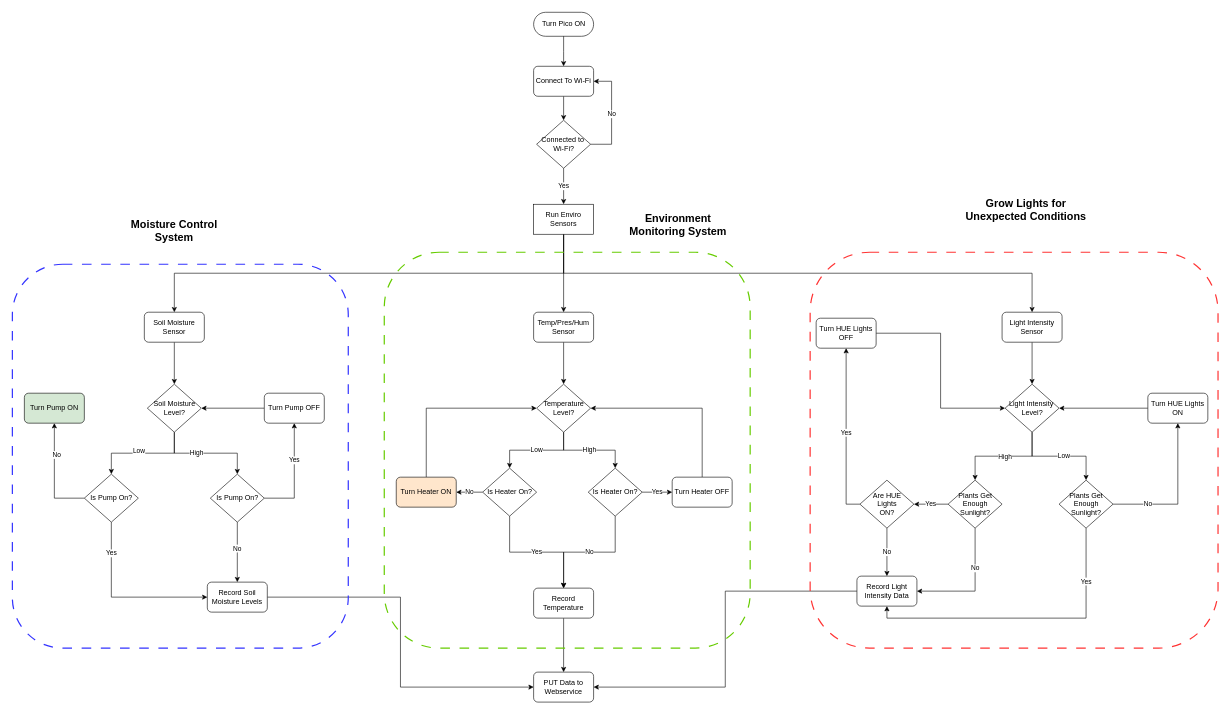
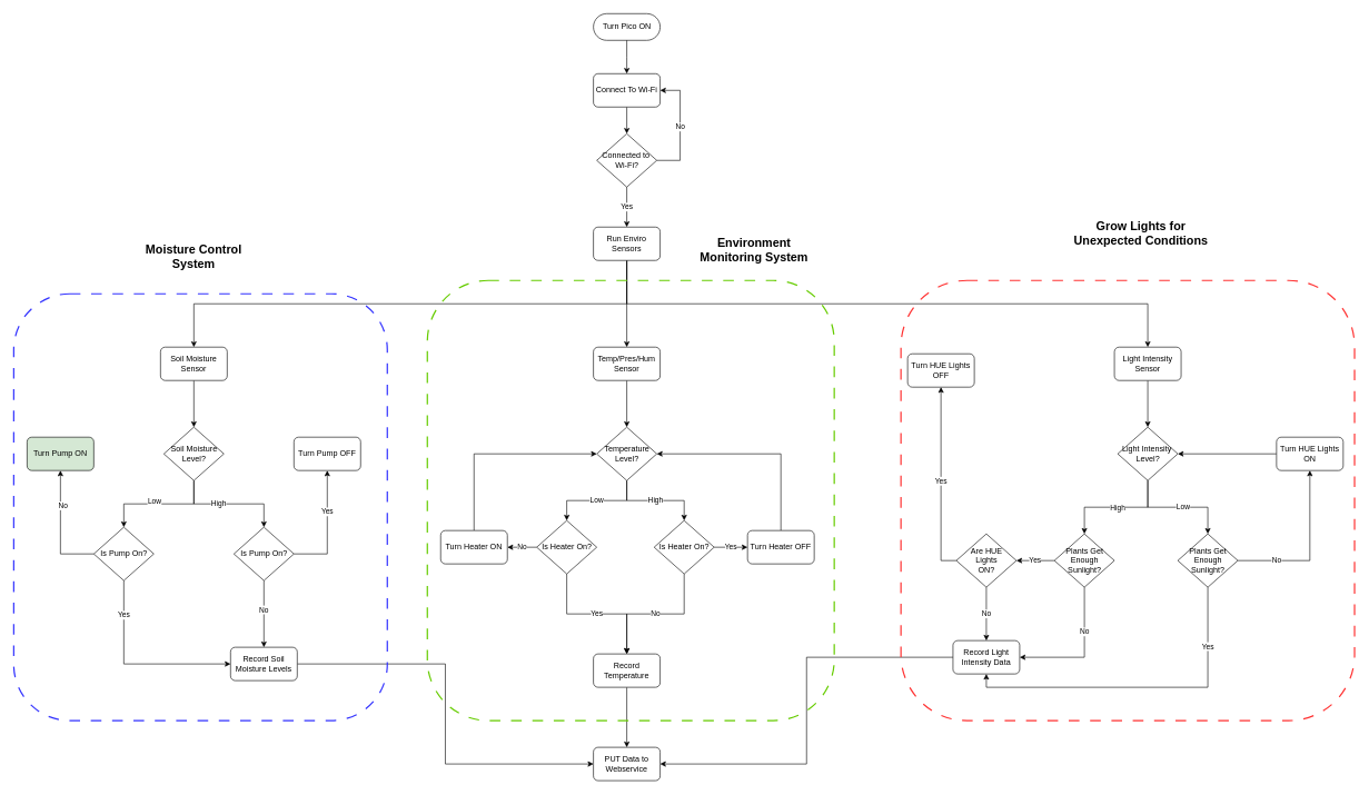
  <mxCell id="0" />
  <mxCell id="1" parent="0" />
  <mxCell id="2" style="edgeStyle=orthogonalEdgeStyle;rounded=0;orthogonalLoop=1;jettySize=auto;html=1;exitX=0.5;exitY=0.5;exitDx=0;exitDy=15;exitPerimeter=0;entryX=0.5;entryY=0;entryDx=0;entryDy=0;" parent="1" source="3" edge="1"><mxGeometry relative="1" as="geometry"><mxPoint x="939" y="110" as="targetPoint" /></mxGeometry></mxCell>
  <mxCell id="3" value="Turn Pico ON" style="html=1;dashed=0;whitespace=wrap;shape=mxgraph.dfd.start" parent="1" vertex="1"><mxGeometry x="889" y="20" width="100" height="40" as="geometry" /></mxCell>
  <mxCell id="4" value="No" style="edgeStyle=orthogonalEdgeStyle;rounded=0;orthogonalLoop=1;jettySize=auto;html=1;exitX=1;exitY=0.5;exitDx=0;exitDy=0;entryX=1;entryY=0.5;entryDx=0;entryDy=0;" parent="1" source="6" target="8" edge="1"><mxGeometry relative="1" as="geometry"><Array as="points"><mxPoint x="1019" y="240" /><mxPoint x="1019" y="135" /></Array></mxGeometry></mxCell>
  <mxCell id="5" value="Yes" style="edgeStyle=orthogonalEdgeStyle;rounded=0;orthogonalLoop=1;jettySize=auto;html=1;exitX=0.5;exitY=1;exitDx=0;exitDy=0;entryX=0.5;entryY=0;entryDx=0;entryDy=0;" parent="1" source="6" target="12" edge="1"><mxGeometry relative="1" as="geometry" /></mxCell>
  <mxCell id="6" value="Connected to&amp;nbsp;&lt;br&gt;Wi-Fi?" style="shape=rhombus;html=1;dashed=0;whitespace=wrap;perimeter=rhombusPerimeter;" parent="1" vertex="1"><mxGeometry x="894" y="200" width="90" height="80" as="geometry" /></mxCell>
  <mxCell id="7" style="edgeStyle=orthogonalEdgeStyle;rounded=0;orthogonalLoop=1;jettySize=auto;html=1;exitX=0.5;exitY=1;exitDx=0;exitDy=0;entryX=0.5;entryY=0;entryDx=0;entryDy=0;" parent="1" source="8" target="6" edge="1"><mxGeometry relative="1" as="geometry" /></mxCell>
  <mxCell id="8" value="Connect To Wi-Fi" style="rounded=1;whiteSpace=wrap;html=1;absoluteArcSize=1;arcSize=14;strokeWidth=1;" parent="1" vertex="1"><mxGeometry x="889" y="110" width="100" height="50" as="geometry" /></mxCell>
  <mxCell id="9" style="edgeStyle=orthogonalEdgeStyle;rounded=0;orthogonalLoop=1;jettySize=auto;html=1;exitX=0.5;exitY=1;exitDx=0;exitDy=0;entryX=0.5;entryY=0;entryDx=0;entryDy=0;" parent="1" source="12" target="18" edge="1"><mxGeometry relative="1" as="geometry" /></mxCell>
  <mxCell id="10" style="edgeStyle=orthogonalEdgeStyle;rounded=0;orthogonalLoop=1;jettySize=auto;html=1;exitX=0.5;exitY=1;exitDx=0;exitDy=0;" parent="1" source="12" target="16" edge="1"><mxGeometry relative="1" as="geometry" /></mxCell>
  <mxCell id="11" style="edgeStyle=orthogonalEdgeStyle;rounded=0;orthogonalLoop=1;jettySize=auto;html=1;exitX=0.5;exitY=1;exitDx=0;exitDy=0;entryX=0.5;entryY=0;entryDx=0;entryDy=0;" parent="1" source="12" target="14" edge="1"><mxGeometry relative="1" as="geometry" /></mxCell>
- <mxCell id="12" value="Run Enviro Sensors" style="whiteSpace=wrap;html=1;absoluteArcSize=1;arcSize=14;strokeWidth=1;rounded=0;" parent="1" vertex="1"><mxGeometry x="889" y="340" width="100" height="50" as="geometry" /></mxCell>
+ <mxCell id="12" value="Run Enviro Sensors" style="rounded=1;whiteSpace=wrap;html=1;absoluteArcSize=1;arcSize=14;strokeWidth=1;" parent="1" vertex="1"><mxGeometry x="889" y="340" width="100" height="50" as="geometry" /></mxCell>
  <mxCell id="13" style="edgeStyle=orthogonalEdgeStyle;rounded=0;orthogonalLoop=1;jettySize=auto;html=1;exitX=0.5;exitY=1;exitDx=0;exitDy=0;entryX=0.5;entryY=0;entryDx=0;entryDy=0;" parent="1" source="14" target="22" edge="1"><mxGeometry relative="1" as="geometry" /></mxCell>
  <mxCell id="14" value="Light Intensity Sensor" style="rounded=1;whiteSpace=wrap;html=1;absoluteArcSize=1;arcSize=14;strokeWidth=1;" parent="1" vertex="1"><mxGeometry x="1670" y="520" width="100" height="50" as="geometry" /></mxCell>
  <mxCell id="15" style="edgeStyle=orthogonalEdgeStyle;rounded=0;orthogonalLoop=1;jettySize=auto;html=1;exitX=0.5;exitY=1;exitDx=0;exitDy=0;" parent="1" source="16" target="40" edge="1"><mxGeometry relative="1" as="geometry" /></mxCell>
  <mxCell id="16" value="Temp/Pres/Hum Sensor" style="rounded=1;whiteSpace=wrap;html=1;absoluteArcSize=1;arcSize=14;strokeWidth=1;" parent="1" vertex="1"><mxGeometry x="889" y="520" width="100" height="50" as="geometry" /></mxCell>
  <mxCell id="17" style="edgeStyle=orthogonalEdgeStyle;rounded=0;orthogonalLoop=1;jettySize=auto;html=1;exitX=0.5;exitY=1;exitDx=0;exitDy=0;entryX=0.5;entryY=0;entryDx=0;entryDy=0;" parent="1" source="18" target="30" edge="1"><mxGeometry relative="1" as="geometry" /></mxCell>
  <mxCell id="18" value="Soil Moisture Sensor" style="rounded=1;whiteSpace=wrap;html=1;absoluteArcSize=1;arcSize=14;strokeWidth=1;" parent="1" vertex="1"><mxGeometry x="240" y="520" width="100" height="50" as="geometry" /></mxCell>
  <mxCell id="19" style="edgeStyle=orthogonalEdgeStyle;rounded=0;orthogonalLoop=1;jettySize=auto;html=1;exitX=0.5;exitY=1;exitDx=0;exitDy=0;entryX=0.5;entryY=0;entryDx=0;entryDy=0;" parent="1" source="22" target="56" edge="1"><mxGeometry relative="1" as="geometry" /></mxCell>
  <mxCell id="20" value="High" style="edgeLabel;html=1;align=center;verticalAlign=middle;resizable=0;points=[];" parent="19" vertex="1" connectable="0"><mxGeometry x="-0.191" y="1" relative="1" as="geometry"><mxPoint x="-15" as="offset" /></mxGeometry></mxCell>
  <mxCell id="21" value="Low" style="edgeStyle=orthogonalEdgeStyle;rounded=0;orthogonalLoop=1;jettySize=auto;html=1;exitX=0.5;exitY=1;exitDx=0;exitDy=0;" parent="1" source="22" target="66" edge="1"><mxGeometry x="0.094" relative="1" as="geometry"><mxPoint as="offset" /></mxGeometry></mxCell>
  <mxCell id="22" value="Light Intensity&amp;nbsp;&lt;br&gt;Level?" style="shape=rhombus;html=1;dashed=0;whitespace=wrap;perimeter=rhombusPerimeter;" parent="1" vertex="1"><mxGeometry x="1675" y="640" width="90" height="80" as="geometry" /></mxCell>
  <mxCell id="23" style="edgeStyle=orthogonalEdgeStyle;rounded=0;orthogonalLoop=1;jettySize=auto;html=1;exitX=0;exitY=0.5;exitDx=0;exitDy=0;entryX=1;entryY=0.5;entryDx=0;entryDy=0;" parent="1" source="24" target="70" edge="1"><mxGeometry relative="1" as="geometry" /></mxCell>
  <mxCell id="24" value="Record Light Intensity Data" style="rounded=1;whiteSpace=wrap;html=1;absoluteArcSize=1;arcSize=14;strokeWidth=1;" parent="1" vertex="1"><mxGeometry x="1428" y="960" width="100" height="50" as="geometry" /></mxCell>
  <mxCell id="25" style="edgeStyle=orthogonalEdgeStyle;rounded=0;orthogonalLoop=1;jettySize=auto;html=1;exitX=0;exitY=0.5;exitDx=0;exitDy=0;entryX=1;entryY=0.5;entryDx=0;entryDy=0;" parent="1" source="26" target="22" edge="1"><mxGeometry relative="1" as="geometry" /></mxCell>
  <mxCell id="26" value="Turn HUE Lights ON" style="rounded=1;whiteSpace=wrap;html=1;absoluteArcSize=1;arcSize=14;strokeWidth=1;" parent="1" vertex="1"><mxGeometry x="1913" y="655" width="100" height="50" as="geometry" /></mxCell>
  <mxCell id="27" style="edgeStyle=orthogonalEdgeStyle;rounded=0;orthogonalLoop=1;jettySize=auto;html=1;exitX=0.5;exitY=1;exitDx=0;exitDy=0;entryX=0.5;entryY=0;entryDx=0;entryDy=0;" parent="1" source="30" target="34" edge="1"><mxGeometry relative="1" as="geometry" /></mxCell>
  <mxCell id="28" value="Low" style="edgeLabel;html=1;align=center;verticalAlign=middle;resizable=0;points=[];" parent="27" vertex="1" connectable="0"><mxGeometry x="0.161" y="-1" relative="1" as="geometry"><mxPoint x="7" y="-4" as="offset" /></mxGeometry></mxCell>
  <mxCell id="29" value="High" style="edgeStyle=orthogonalEdgeStyle;rounded=0;orthogonalLoop=1;jettySize=auto;html=1;exitX=0.5;exitY=1;exitDx=0;exitDy=0;entryX=0.5;entryY=0;entryDx=0;entryDy=0;" parent="1" source="30" target="49" edge="1"><mxGeometry x="-0.177" relative="1" as="geometry"><mxPoint y="-1" as="offset" /></mxGeometry></mxCell>
  <mxCell id="30" value="Soil Moisture &lt;br&gt;Level?" style="shape=rhombus;html=1;dashed=0;whitespace=wrap;perimeter=rhombusPerimeter;" parent="1" vertex="1"><mxGeometry x="245" y="640" width="90" height="80" as="geometry" /></mxCell>
  <mxCell id="31" style="edgeStyle=orthogonalEdgeStyle;rounded=0;orthogonalLoop=1;jettySize=auto;html=1;exitX=0;exitY=0.5;exitDx=0;exitDy=0;entryX=0.5;entryY=1;entryDx=0;entryDy=0;" parent="1" source="34" target="37" edge="1"><mxGeometry relative="1" as="geometry" /></mxCell>
  <mxCell id="32" value="No" style="edgeLabel;html=1;align=center;verticalAlign=middle;resizable=0;points=[];" parent="31" vertex="1" connectable="0"><mxGeometry x="0.319" y="-3" relative="1" as="geometry"><mxPoint y="-8" as="offset" /></mxGeometry></mxCell>
  <mxCell id="33" value="Yes" style="edgeStyle=orthogonalEdgeStyle;rounded=0;orthogonalLoop=1;jettySize=auto;html=1;exitX=0.5;exitY=1;exitDx=0;exitDy=0;entryX=0;entryY=0.5;entryDx=0;entryDy=0;" parent="1" source="34" target="36" edge="1"><mxGeometry x="-0.643" relative="1" as="geometry"><mxPoint y="1" as="offset" /></mxGeometry></mxCell>
  <mxCell id="34" value="Is Pump On?" style="shape=rhombus;html=1;dashed=0;whitespace=wrap;perimeter=rhombusPerimeter;" parent="1" vertex="1"><mxGeometry x="140" y="790" width="90" height="80" as="geometry" /></mxCell>
  <mxCell id="35" style="edgeStyle=orthogonalEdgeStyle;rounded=0;orthogonalLoop=1;jettySize=auto;html=1;exitX=1;exitY=0.5;exitDx=0;exitDy=0;entryX=0;entryY=0.5;entryDx=0;entryDy=0;" parent="1" source="36" target="70" edge="1"><mxGeometry relative="1" as="geometry" /></mxCell>
  <mxCell id="36" value="Record Soil Moisture Levels" style="rounded=1;whiteSpace=wrap;html=1;absoluteArcSize=1;arcSize=14;strokeWidth=1;" parent="1" vertex="1"><mxGeometry x="345" y="970" width="100" height="50" as="geometry" /></mxCell>
  <mxCell id="37" value="Turn Pump ON" style="rounded=1;whiteSpace=wrap;html=1;absoluteArcSize=1;arcSize=14;strokeWidth=1;fillColor=#d5e8d4;" parent="1" vertex="1"><mxGeometry x="40" y="655" width="100" height="50" as="geometry" /></mxCell>
  <mxCell id="38" value="Low" style="edgeStyle=orthogonalEdgeStyle;rounded=0;orthogonalLoop=1;jettySize=auto;html=1;exitX=0.5;exitY=1;exitDx=0;exitDy=0;entryX=0.5;entryY=0;entryDx=0;entryDy=0;" parent="1" source="40" target="43" edge="1"><mxGeometry relative="1" as="geometry" /></mxCell>
  <mxCell id="39" value="High" style="edgeStyle=orthogonalEdgeStyle;rounded=0;orthogonalLoop=1;jettySize=auto;html=1;exitX=0.5;exitY=1;exitDx=0;exitDy=0;entryX=0.5;entryY=0;entryDx=0;entryDy=0;" parent="1" source="40" target="61" edge="1"><mxGeometry relative="1" as="geometry" /></mxCell>
  <mxCell id="40" value="Temperature&lt;br&gt;Level?" style="shape=rhombus;html=1;dashed=0;whitespace=wrap;perimeter=rhombusPerimeter;" parent="1" vertex="1"><mxGeometry x="894" y="640" width="90" height="80" as="geometry" /></mxCell>
  <mxCell id="41" value="Yes" style="edgeStyle=orthogonalEdgeStyle;rounded=0;orthogonalLoop=1;jettySize=auto;html=1;exitX=0.5;exitY=1;exitDx=0;exitDy=0;entryX=0.5;entryY=0;entryDx=0;entryDy=0;" parent="1" source="43" target="45" edge="1"><mxGeometry relative="1" as="geometry" /></mxCell>
  <mxCell id="42" value="No" style="edgeStyle=orthogonalEdgeStyle;rounded=0;orthogonalLoop=1;jettySize=auto;html=1;exitX=0;exitY=0.5;exitDx=0;exitDy=0;entryX=1;entryY=0.5;entryDx=0;entryDy=0;" parent="1" source="43" target="58" edge="1"><mxGeometry relative="1" as="geometry" /></mxCell>
  <mxCell id="43" value="Is Heater On?" style="shape=rhombus;html=1;dashed=0;whitespace=wrap;perimeter=rhombusPerimeter;" parent="1" vertex="1"><mxGeometry x="804" y="780" width="90" height="80" as="geometry" /></mxCell>
  <mxCell id="44" style="edgeStyle=orthogonalEdgeStyle;rounded=0;orthogonalLoop=1;jettySize=auto;html=1;exitX=0.5;exitY=1;exitDx=0;exitDy=0;entryX=0.5;entryY=0;entryDx=0;entryDy=0;" parent="1" source="45" target="70" edge="1"><mxGeometry relative="1" as="geometry" /></mxCell>
  <mxCell id="45" value="Record Temperature" style="rounded=1;whiteSpace=wrap;html=1;absoluteArcSize=1;arcSize=14;strokeWidth=1;" parent="1" vertex="1"><mxGeometry x="889" y="980" width="100" height="50" as="geometry" /></mxCell>
  <mxCell id="46" value="No" style="edgeStyle=orthogonalEdgeStyle;rounded=0;orthogonalLoop=1;jettySize=auto;html=1;exitX=0.5;exitY=1;exitDx=0;exitDy=0;entryX=0.5;entryY=0;entryDx=0;entryDy=0;" parent="1" source="49" target="36" edge="1"><mxGeometry x="-0.091" relative="1" as="geometry"><mxPoint y="-1" as="offset" /></mxGeometry></mxCell>
  <mxCell id="47" style="edgeStyle=orthogonalEdgeStyle;rounded=0;orthogonalLoop=1;jettySize=auto;html=1;exitX=1;exitY=0.5;exitDx=0;exitDy=0;entryX=0.5;entryY=1;entryDx=0;entryDy=0;" parent="1" source="49" target="51" edge="1"><mxGeometry relative="1" as="geometry" /></mxCell>
  <mxCell id="48" value="Yes" style="edgeLabel;html=1;align=center;verticalAlign=middle;resizable=0;points=[];" parent="47" vertex="1" connectable="0"><mxGeometry x="0.301" y="1" relative="1" as="geometry"><mxPoint as="offset" /></mxGeometry></mxCell>
  <mxCell id="49" value="Is Pump On?" style="shape=rhombus;html=1;dashed=0;whitespace=wrap;perimeter=rhombusPerimeter;" parent="1" vertex="1"><mxGeometry x="350" y="790" width="90" height="80" as="geometry" /></mxCell>
- <mxCell id="50" style="edgeStyle=orthogonalEdgeStyle;rounded=0;orthogonalLoop=1;jettySize=auto;html=1;entryX=1;entryY=0.5;entryDx=0;entryDy=0;" parent="1" source="51" target="30" edge="1"><mxGeometry relative="1" as="geometry" /></mxCell>
  <mxCell id="51" value="Turn Pump OFF" style="rounded=1;whiteSpace=wrap;html=1;absoluteArcSize=1;arcSize=14;strokeWidth=1;" parent="1" vertex="1"><mxGeometry x="440" y="655" width="100" height="50" as="geometry" /></mxCell>
- <mxCell id="52" style="edgeStyle=orthogonalEdgeStyle;rounded=0;orthogonalLoop=1;jettySize=auto;html=1;exitX=1;exitY=0.5;exitDx=0;exitDy=0;entryX=0;entryY=0.5;entryDx=0;entryDy=0;" parent="1" source="53" target="22" edge="1"><mxGeometry relative="1" as="geometry" /></mxCell>
  <mxCell id="53" value="Turn HUE Lights OFF" style="rounded=1;whiteSpace=wrap;html=1;absoluteArcSize=1;arcSize=14;strokeWidth=1;" parent="1" vertex="1"><mxGeometry x="1360" y="530" width="100" height="50" as="geometry" /></mxCell>
  <mxCell id="54" value="Yes" style="edgeStyle=orthogonalEdgeStyle;rounded=0;orthogonalLoop=1;jettySize=auto;html=1;exitX=0;exitY=0.5;exitDx=0;exitDy=0;entryX=1;entryY=0.5;entryDx=0;entryDy=0;" parent="1" source="56" target="69" edge="1"><mxGeometry relative="1" as="geometry" /></mxCell>
  <mxCell id="55" value="No" style="edgeStyle=orthogonalEdgeStyle;rounded=0;orthogonalLoop=1;jettySize=auto;html=1;exitX=0.5;exitY=1;exitDx=0;exitDy=0;entryX=1;entryY=0.5;entryDx=0;entryDy=0;" parent="1" source="56" target="24" edge="1"><mxGeometry x="-0.333" relative="1" as="geometry"><mxPoint x="1625" y="940" as="targetPoint" /><mxPoint as="offset" /></mxGeometry></mxCell>
  <mxCell id="56" value="Plants Get &lt;br&gt;Enough &lt;br&gt;Sunlight?" style="shape=rhombus;html=1;dashed=0;whitespace=wrap;perimeter=rhombusPerimeter;" parent="1" vertex="1"><mxGeometry x="1580" y="800" width="90" height="80" as="geometry" /></mxCell>
  <mxCell id="57" style="edgeStyle=orthogonalEdgeStyle;rounded=0;orthogonalLoop=1;jettySize=auto;html=1;exitX=0.5;exitY=0;exitDx=0;exitDy=0;entryX=0;entryY=0.5;entryDx=0;entryDy=0;" parent="1" source="58" target="40" edge="1"><mxGeometry relative="1" as="geometry" /></mxCell>
- <mxCell id="58" value="Turn Heater ON" style="rounded=1;whiteSpace=wrap;html=1;absoluteArcSize=1;arcSize=14;strokeWidth=1;fillColor=#ffe6cc;" parent="1" vertex="1"><mxGeometry x="660" y="795" width="100" height="50" as="geometry" /></mxCell>
+ <mxCell id="58" value="Turn Heater ON" style="rounded=1;whiteSpace=wrap;html=1;absoluteArcSize=1;arcSize=14;strokeWidth=1;" parent="1" vertex="1"><mxGeometry x="660" y="795" width="100" height="50" as="geometry" /></mxCell>
  <mxCell id="59" value="No" style="edgeStyle=orthogonalEdgeStyle;rounded=0;orthogonalLoop=1;jettySize=auto;html=1;exitX=0.5;exitY=1;exitDx=0;exitDy=0;entryX=0.5;entryY=0;entryDx=0;entryDy=0;" parent="1" source="61" target="45" edge="1"><mxGeometry relative="1" as="geometry" /></mxCell>
  <mxCell id="60" value="Yes" style="edgeStyle=orthogonalEdgeStyle;rounded=0;orthogonalLoop=1;jettySize=auto;html=1;exitX=1;exitY=0.5;exitDx=0;exitDy=0;entryX=0;entryY=0.5;entryDx=0;entryDy=0;" parent="1" source="61" target="63" edge="1"><mxGeometry relative="1" as="geometry" /></mxCell>
  <mxCell id="61" value="Is Heater On?" style="shape=rhombus;html=1;dashed=0;whitespace=wrap;perimeter=rhombusPerimeter;" parent="1" vertex="1"><mxGeometry x="980" y="780" width="90" height="80" as="geometry" /></mxCell>
  <mxCell id="62" style="edgeStyle=orthogonalEdgeStyle;rounded=0;orthogonalLoop=1;jettySize=auto;html=1;exitX=0.5;exitY=0;exitDx=0;exitDy=0;entryX=1;entryY=0.5;entryDx=0;entryDy=0;" parent="1" source="63" target="40" edge="1"><mxGeometry relative="1" as="geometry" /></mxCell>
  <mxCell id="63" value="Turn Heater OFF" style="rounded=1;whiteSpace=wrap;html=1;absoluteArcSize=1;arcSize=14;strokeWidth=1;" parent="1" vertex="1"><mxGeometry x="1120" y="795" width="100" height="50" as="geometry" /></mxCell>
  <mxCell id="64" value="No" style="edgeStyle=orthogonalEdgeStyle;rounded=0;orthogonalLoop=1;jettySize=auto;html=1;exitX=1;exitY=0.5;exitDx=0;exitDy=0;" parent="1" source="66" target="26" edge="1"><mxGeometry x="-0.523" relative="1" as="geometry"><mxPoint as="offset" /></mxGeometry></mxCell>
  <mxCell id="65" value="Yes" style="edgeStyle=orthogonalEdgeStyle;rounded=0;orthogonalLoop=1;jettySize=auto;html=1;exitX=0.5;exitY=1;exitDx=0;exitDy=0;entryX=0.5;entryY=1;entryDx=0;entryDy=0;" parent="1" source="66" target="24" edge="1"><mxGeometry x="-0.647" relative="1" as="geometry"><mxPoint as="offset" /></mxGeometry></mxCell>
  <mxCell id="66" value="Plants Get &lt;br&gt;Enough &lt;br&gt;Sunlight?" style="shape=rhombus;html=1;dashed=0;whitespace=wrap;perimeter=rhombusPerimeter;" parent="1" vertex="1"><mxGeometry x="1765" y="800" width="90" height="80" as="geometry" /></mxCell>
  <mxCell id="67" value="Yes" style="edgeStyle=orthogonalEdgeStyle;rounded=0;orthogonalLoop=1;jettySize=auto;html=1;exitX=0;exitY=0.5;exitDx=0;exitDy=0;entryX=0.5;entryY=1;entryDx=0;entryDy=0;" parent="1" source="69" target="53" edge="1"><mxGeometry relative="1" as="geometry" /></mxCell>
  <mxCell id="68" value="No" style="edgeStyle=orthogonalEdgeStyle;rounded=0;orthogonalLoop=1;jettySize=auto;html=1;exitX=0.5;exitY=1;exitDx=0;exitDy=0;entryX=0.5;entryY=0;entryDx=0;entryDy=0;" parent="1" source="69" target="24" edge="1"><mxGeometry relative="1" as="geometry" /></mxCell>
  <mxCell id="69" value="Are HUE&lt;br&gt;Lights &lt;br&gt;ON?" style="shape=rhombus;html=1;dashed=0;whitespace=wrap;perimeter=rhombusPerimeter;" parent="1" vertex="1"><mxGeometry x="1433" y="800" width="90" height="80" as="geometry" /></mxCell>
  <mxCell id="70" value="PUT Data to Webservice" style="rounded=1;whiteSpace=wrap;html=1;absoluteArcSize=1;arcSize=14;strokeWidth=1;" parent="1" vertex="1"><mxGeometry x="889" y="1120" width="100" height="50" as="geometry" /></mxCell>
  <mxCell id="71" value="" style="rounded=1;whiteSpace=wrap;html=1;fillColor=none;dashed=1;dashPattern=8 8;strokeWidth=2;perimeterSpacing=0;strokeColor=#FF3333;" vertex="1" parent="1"><mxGeometry x="1350" y="420" width="680" height="660" as="geometry" /></mxCell>
  <mxCell id="72" value="&lt;b&gt;&lt;font style=&quot;font-size: 18px;&quot;&gt;Grow Lights for Unexpected Conditions&lt;/font&gt;&lt;/b&gt;" style="text;html=1;strokeColor=none;fillColor=none;align=center;verticalAlign=middle;whiteSpace=wrap;rounded=0;" vertex="1" parent="1"><mxGeometry x="1595" y="320" width="230" height="60" as="geometry" /></mxCell>
  <mxCell id="73" value="" style="rounded=1;whiteSpace=wrap;html=1;fillColor=none;dashed=1;dashPattern=8 8;strokeWidth=2;strokeColor=#3333FF;" vertex="1" parent="1"><mxGeometry x="20" y="440" width="560" height="640" as="geometry" /></mxCell>
  <mxCell id="74" value="&lt;font style=&quot;font-size: 18px;&quot;&gt;&lt;b&gt;Moisture Control System&lt;/b&gt;&lt;/font&gt;" style="text;html=1;strokeColor=none;fillColor=none;align=center;verticalAlign=middle;whiteSpace=wrap;rounded=0;" vertex="1" parent="1"><mxGeometry x="200" y="370" width="180" height="30" as="geometry" /></mxCell>
  <mxCell id="75" value="" style="rounded=1;whiteSpace=wrap;html=1;fillColor=none;dashed=1;dashPattern=8 8;strokeWidth=2;perimeterSpacing=0;strokeColor=#66CC00;" vertex="1" parent="1"><mxGeometry x="640" y="420" width="610" height="660" as="geometry" /></mxCell>
  <mxCell id="76" value="&lt;font style=&quot;font-size: 18px;&quot;&gt;&lt;b&gt;Environment Monitoring System&lt;/b&gt;&lt;/font&gt;" style="text;html=1;align=center;verticalAlign=middle;whiteSpace=wrap;rounded=0;" vertex="1" parent="1"><mxGeometry x="1030" y="360" width="200" height="30" as="geometry" /></mxCell>
